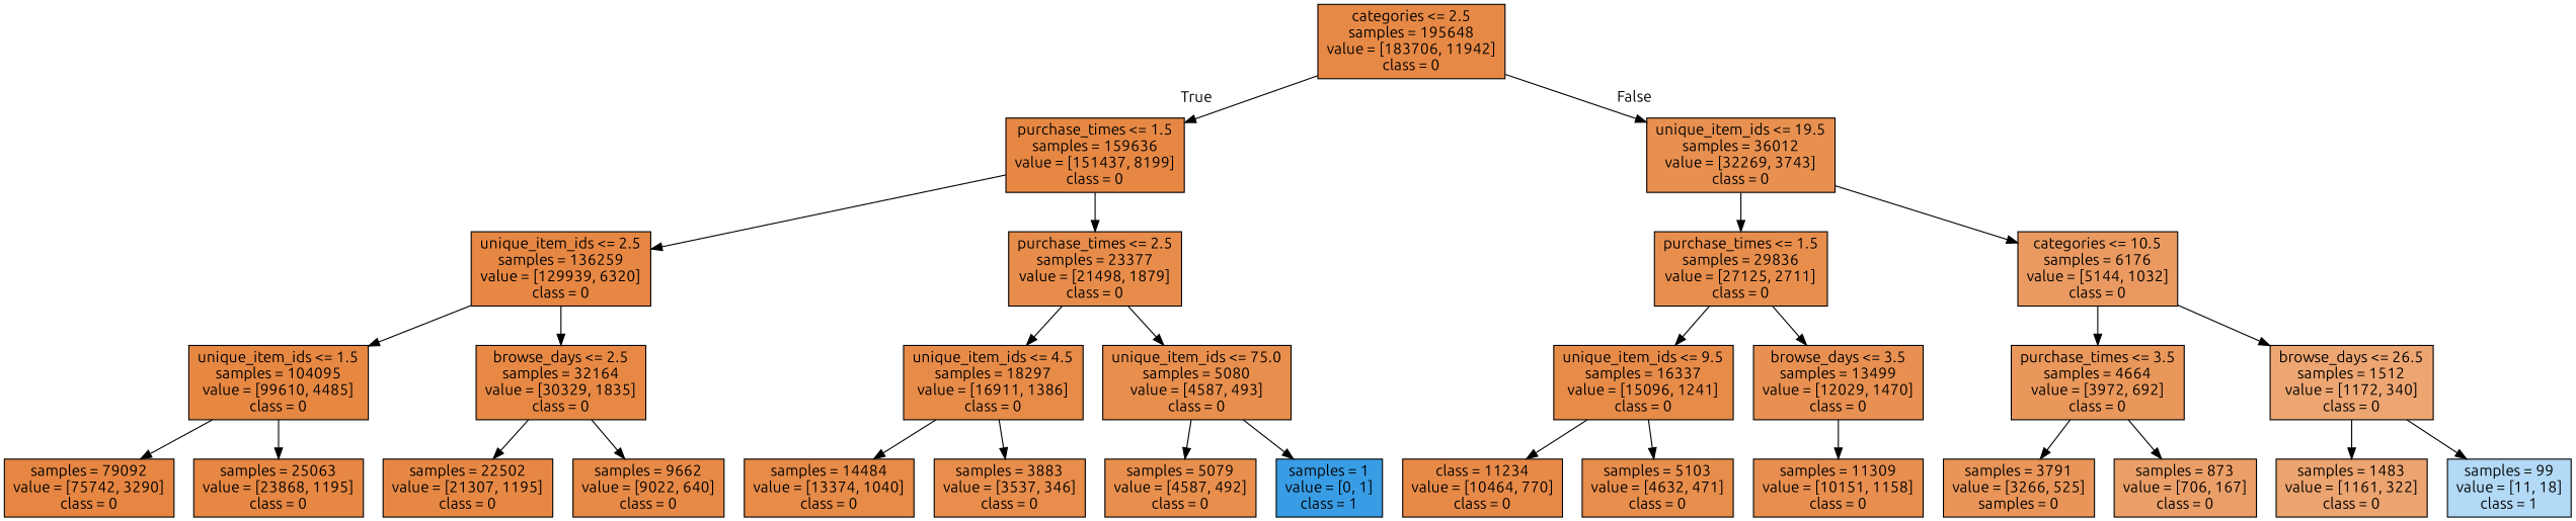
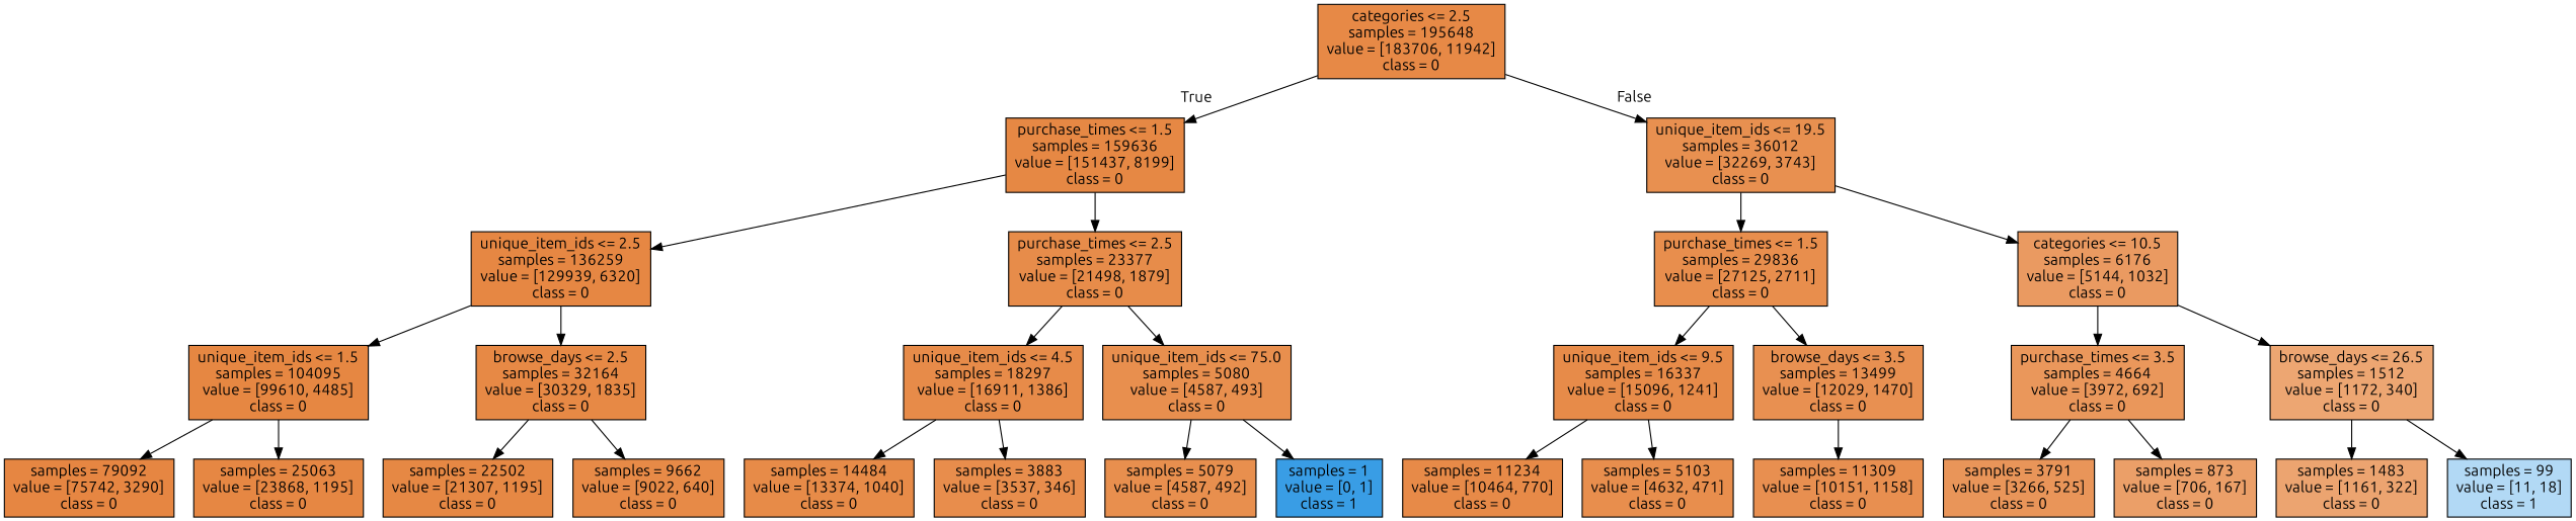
  digraph {
    fontname=Ubuntu
    node [color=black fillcolor="#e68844" fontname=Ubuntu shape=box style=filled]
    edge [fontname=Ubuntu]
    n1 [fillcolor="#e78946" label="categories <= 2.5\nsamples = 195648\nvalue = [183706, 11942]\nclass = 0"]
    n2 [label="purchase_times <= 1.5\nsamples = 159636\nvalue = [151437, 8199]\nclass = 0"]
    n3 [fillcolor="#e89050" label="unique_item_ids <= 19.5\nsamples = 36012\nvalue = [32269, 3743]\nclass = 0"]
    n4 [fillcolor="#e68743" label="unique_item_ids <= 2.5\nsamples = 136259\nvalue = [129939, 6320]\nclass = 0"]
    n5 [fillcolor="#e78c4a" label="purchase_times <= 2.5\nsamples = 23377\nvalue = [21498, 1879]\nclass = 0"]
    n6 [fillcolor="#e88e4d" label="purchase_times <= 1.5\nsamples = 29836\nvalue = [27125, 2711]\nclass = 0"]
    n7 [fillcolor="#ea9a61" label="categories <= 10.5\nsamples = 6176\nvalue = [5144, 1032]\nclass = 0"]
    n8 [fillcolor="#e68742" label="unique_item_ids <= 1.5\nsamples = 104095\nvalue = [99610, 4485]\nclass = 0"]
    n9 [fillcolor="#e78945" label="browse_days <= 2.5\nsamples = 32164\nvalue = [30329, 1835]\nclass = 0"]
    n10 [fillcolor="#e78b49" label="unique_item_ids <= 4.5\nsamples = 18297\nvalue = [16911, 1386]\nclass = 0"]
    n11 [fillcolor="#e88f4e" label="unique_item_ids <= 75.0\nsamples = 5080\nvalue = [4587, 493]\nclass = 0"]
    n12 [fillcolor="#e68642" label="samples = 79092\nvalue = [75742, 3290]\nclass = 0"]
    n13 [fillcolor="#e68743" label="samples = 25063\nvalue = [23868, 1195]\nclass = 0"]
    n14 [label="samples = 22502\nvalue = [21307, 1195]\nclass = 0"]
    n15 [fillcolor="#e78a47" label="samples = 9662\nvalue = [9022, 640]\nclass = 0"]
    n16 [fillcolor="#e78b48" label="samples = 14484\nvalue = [13374, 1040]\nclass = 0"]
    n17 [fillcolor="#e88d4c" label="samples = 3883\nvalue = [3537, 346]\nclass = 0"]
    n18 [fillcolor="#e88f4e" label="samples = 5079\nvalue = [4587, 492]\nclass = 0"]
    n19 [fillcolor="#399de5" label="samples = 1\nvalue = [0, 1]\nclass = 1"]
    n20 [fillcolor="#e78b49" label="unique_item_ids <= 9.5\nsamples = 16337\nvalue = [15096, 1241]\nclass = 0"]
    n21 [fillcolor="#e89051" label="browse_days <= 3.5\nsamples = 13499\nvalue = [12029, 1470]\nclass = 0"]
    n22 [fillcolor="#ea975b" label="purchase_times <= 3.5\nsamples = 4664\nvalue = [3972, 692]\nclass = 0"]
    n23 [fillcolor="#eda672" label="browse_days <= 26.5\nsamples = 1512\nvalue = [1172, 340]\nclass = 0"]
-   n24 [fillcolor="#e78a48" label="class = 11234\nvalue = [10464, 770]\nclass = 0"]
+   n24 [fillcolor="#e78a48" label="samples = 11234\nvalue = [10464, 770]\nclass = 0"]
    n25 [fillcolor="#e88e4d" label="samples = 5103\nvalue = [4632, 471]\nclass = 0"]
    n26 [fillcolor="#e88f50" label="samples = 11309\nvalue = [10151, 1158]\nclass = 0"]
-   n27 [fillcolor="#e99559" label="samples = 3791\nvalue = [3266, 525]\nsamples = 0"]
+   n27 [fillcolor="#e99559" label="samples = 3791\nvalue = [3266, 525]\nclass = 0"]
    n28 [fillcolor="#eb9f68" label="samples = 873\nvalue = [706, 167]\nclass = 0"]
    n29 [fillcolor="#eca470" label="samples = 1483\nvalue = [1161, 322]\nclass = 0"]
    n30 [fillcolor="#b2d9f5" label="samples = 99\nvalue = [11, 18]\nclass = 1"]
    n1 -> n2 [headlabel=True labelangle=45 labeldistance=2.5]
    n1 -> n3 [headlabel=False labelangle=-45 labeldistance=2.5]
    n2 -> n4
    n2 -> n5
    n3 -> n6
    n3 -> n7
    n4 -> n8
    n4 -> n9
    n5 -> n10
    n5 -> n11
    n6 -> n20
    n6 -> n21
    n7 -> n22
    n7 -> n23
    n8 -> n12
    n8 -> n13
    n9 -> n14
    n9 -> n15
    n10 -> n16
    n10 -> n17
    n11 -> n18
    n11 -> n19
    n20 -> n24
    n20 -> n25
    n21 -> n26
    n22 -> n27
    n22 -> n28
    n23 -> n29
    n23 -> n30
  }
